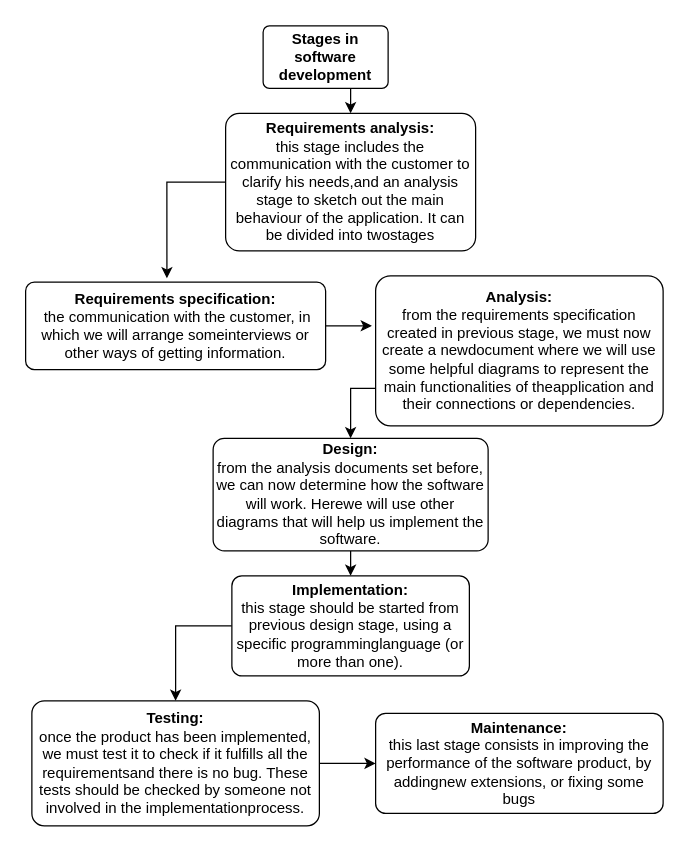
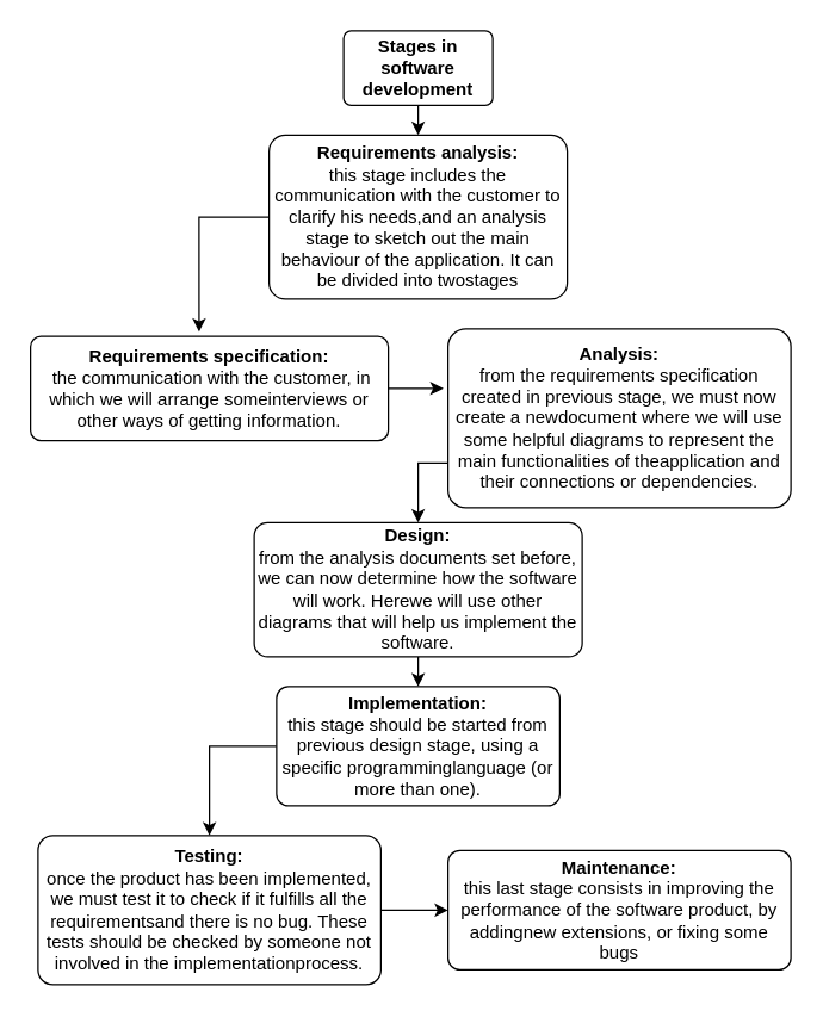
  <mxCell id="0" />
  <mxCell id="1" parent="0" />
  <mxCell id="2" style="edgeStyle=orthogonalEdgeStyle;rounded=0;orthogonalLoop=1;jettySize=auto;html=1;exitX=0.5;exitY=1;exitDx=0;exitDy=0;entryX=0.5;entryY=0;entryDx=0;entryDy=0;" edge="1" parent="1" source="3" target="5"><mxGeometry relative="1" as="geometry" /></mxCell>
- <mxCell id="3" value="Stages in software development" style="rounded=1;arcSize=10;whiteSpace=wrap;html=1;align=center;fontStyle=1" vertex="1" parent="1"><mxGeometry x="210" y="20" width="100" height="50" as="geometry" /></mxCell>
+ <mxCell id="3" value="Stages in software development" style="rounded=1;arcSize=10;whiteSpace=wrap;html=1;align=center;fontStyle=1" vertex="1" parent="1"><mxGeometry x="230" y="20" width="100" height="50" as="geometry" /></mxCell>
  <mxCell id="4" style="edgeStyle=orthogonalEdgeStyle;rounded=0;orthogonalLoop=1;jettySize=auto;html=1;entryX=0.471;entryY=-0.043;entryDx=0;entryDy=0;entryPerimeter=0;exitX=0;exitY=0.5;exitDx=0;exitDy=0;" edge="1" parent="1" source="5" target="7"><mxGeometry relative="1" as="geometry" /></mxCell>
  <mxCell id="5" value="&lt;b&gt;Requirements analysis: &lt;br&gt;&lt;/b&gt;this stage includes the communication with the customer to clarify his needs,and an analysis stage to sketch out the main behaviour of the application. It can be divided into twostages" style="rounded=1;arcSize=10;whiteSpace=wrap;html=1;align=center;" vertex="1" parent="1"><mxGeometry x="180" y="90" width="200" height="110" as="geometry" /></mxCell>
  <mxCell id="6" style="edgeStyle=orthogonalEdgeStyle;rounded=0;orthogonalLoop=1;jettySize=auto;html=1;entryX=-0.013;entryY=0.333;entryDx=0;entryDy=0;entryPerimeter=0;" edge="1" parent="1" source="7" target="9"><mxGeometry relative="1" as="geometry" /></mxCell>
  <mxCell id="7" value="&lt;b&gt;Requirements specification:&lt;br&gt;&lt;/b&gt;&amp;nbsp;the communication with the customer, in which we will arrange someinterviews or other ways of getting information." style="rounded=1;arcSize=10;whiteSpace=wrap;html=1;align=center;" vertex="1" parent="1"><mxGeometry x="20" y="225" width="240" height="70" as="geometry" /></mxCell>
  <mxCell id="8" style="edgeStyle=orthogonalEdgeStyle;rounded=0;orthogonalLoop=1;jettySize=auto;html=1;exitX=0;exitY=0.75;exitDx=0;exitDy=0;entryX=0.5;entryY=0;entryDx=0;entryDy=0;" edge="1" parent="1" source="9" target="11"><mxGeometry relative="1" as="geometry" /></mxCell>
  <mxCell id="9" value="&lt;b&gt;Analysis:&lt;br&gt;&lt;/b&gt;from the requirements specification created in previous stage, we must now create a newdocument where we will use some helpful diagrams to represent the main functionalities of theapplication and their connections or dependencies." style="rounded=1;arcSize=10;whiteSpace=wrap;html=1;align=center;" vertex="1" parent="1"><mxGeometry x="300" y="220" width="230" height="120" as="geometry" /></mxCell>
  <mxCell id="10" style="edgeStyle=orthogonalEdgeStyle;rounded=0;orthogonalLoop=1;jettySize=auto;html=1;exitX=0.5;exitY=1;exitDx=0;exitDy=0;entryX=0.5;entryY=0;entryDx=0;entryDy=0;" edge="1" parent="1" source="11" target="13"><mxGeometry relative="1" as="geometry" /></mxCell>
  <mxCell id="11" value="&lt;b&gt;Design:&lt;br&gt;&lt;/b&gt;from the analysis documents set before, we can now determine how the software will work. Herewe will use other diagrams that will help us implement the software." style="rounded=1;arcSize=10;whiteSpace=wrap;html=1;align=center;" vertex="1" parent="1"><mxGeometry x="170" y="350" width="220" height="90" as="geometry" /></mxCell>
  <mxCell id="12" style="edgeStyle=orthogonalEdgeStyle;rounded=0;orthogonalLoop=1;jettySize=auto;html=1;exitX=0;exitY=0.5;exitDx=0;exitDy=0;" edge="1" parent="1" source="13" target="15"><mxGeometry relative="1" as="geometry" /></mxCell>
  <mxCell id="13" value="&lt;b&gt;Implementation: &lt;br&gt;&lt;/b&gt;this stage should be started from previous design stage, using a specific programminglanguage (or more than one)." style="rounded=1;arcSize=10;whiteSpace=wrap;html=1;align=center;" vertex="1" parent="1"><mxGeometry x="185" y="460" width="190" height="80" as="geometry" /></mxCell>
  <mxCell id="14" style="edgeStyle=orthogonalEdgeStyle;rounded=0;orthogonalLoop=1;jettySize=auto;html=1;exitX=1;exitY=0.5;exitDx=0;exitDy=0;" edge="1" parent="1" source="15"><mxGeometry relative="1" as="geometry"><mxPoint x="300" y="610" as="targetPoint" /></mxGeometry></mxCell>
  <mxCell id="15" value="&lt;b&gt;Testing:&lt;br&gt;&lt;/b&gt;once the product has been implemented, we must test it to check if it fulfills all the requirementsand there is no bug. These tests should be checked by someone not involved in the implementationprocess." style="rounded=1;arcSize=10;whiteSpace=wrap;html=1;align=center;" vertex="1" parent="1"><mxGeometry x="25" y="560" width="230" height="100" as="geometry" /></mxCell>
  <mxCell id="16" value="&lt;b&gt;Maintenance:&lt;br&gt;&lt;/b&gt;this last stage consists in improving the performance of the software product, by addingnew extensions, or fixing some bugs" style="rounded=1;arcSize=10;whiteSpace=wrap;html=1;align=center;" vertex="1" parent="1"><mxGeometry x="300" y="570" width="230" height="80" as="geometry" /></mxCell>
